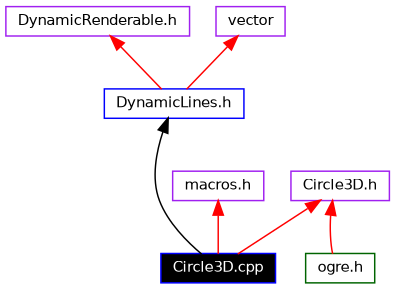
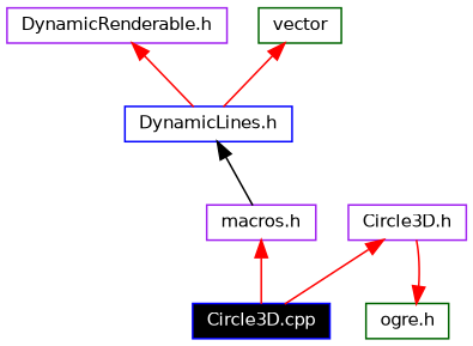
  digraph {
    node [color=purple fontname=Helvetica fontsize=10 shape=record]
    edge [color=red dir=back fontname=Helvetica fontsize=10 labelfontname=Helvetica labelfontsize=10 style=solid]
    n1 [color=blue fillcolor=black fontcolor=white height=0.2 label="Circle3D.cpp" style=filled width=0.4]
    n2 [height=0.2 label="Circle3D.h" width=0.4]
    n3 [color=darkgreen height=0.2 label="ogre.h" width=0.4]
    n4 [color=blue height=0.2 label="DynamicLines.h" width=0.4]
    n5 [height=0.2 label="DynamicRenderable.h" width=0.4]
-   n6 [height=0.2 label=vector width=0.4]
+   n6 [color=darkgreen height=0.2 label=vector width=0.4]
    n7 [height=0.2 label="macros.h" width=0.4]
    n2 -> n1
-   n2 -> n3
-   n4 -> n1 [color=black]
+   n3 -> n2
+   n4 -> n7 [color=black]
    n5 -> n4
    n6 -> n4
    n7 -> n1
  }
